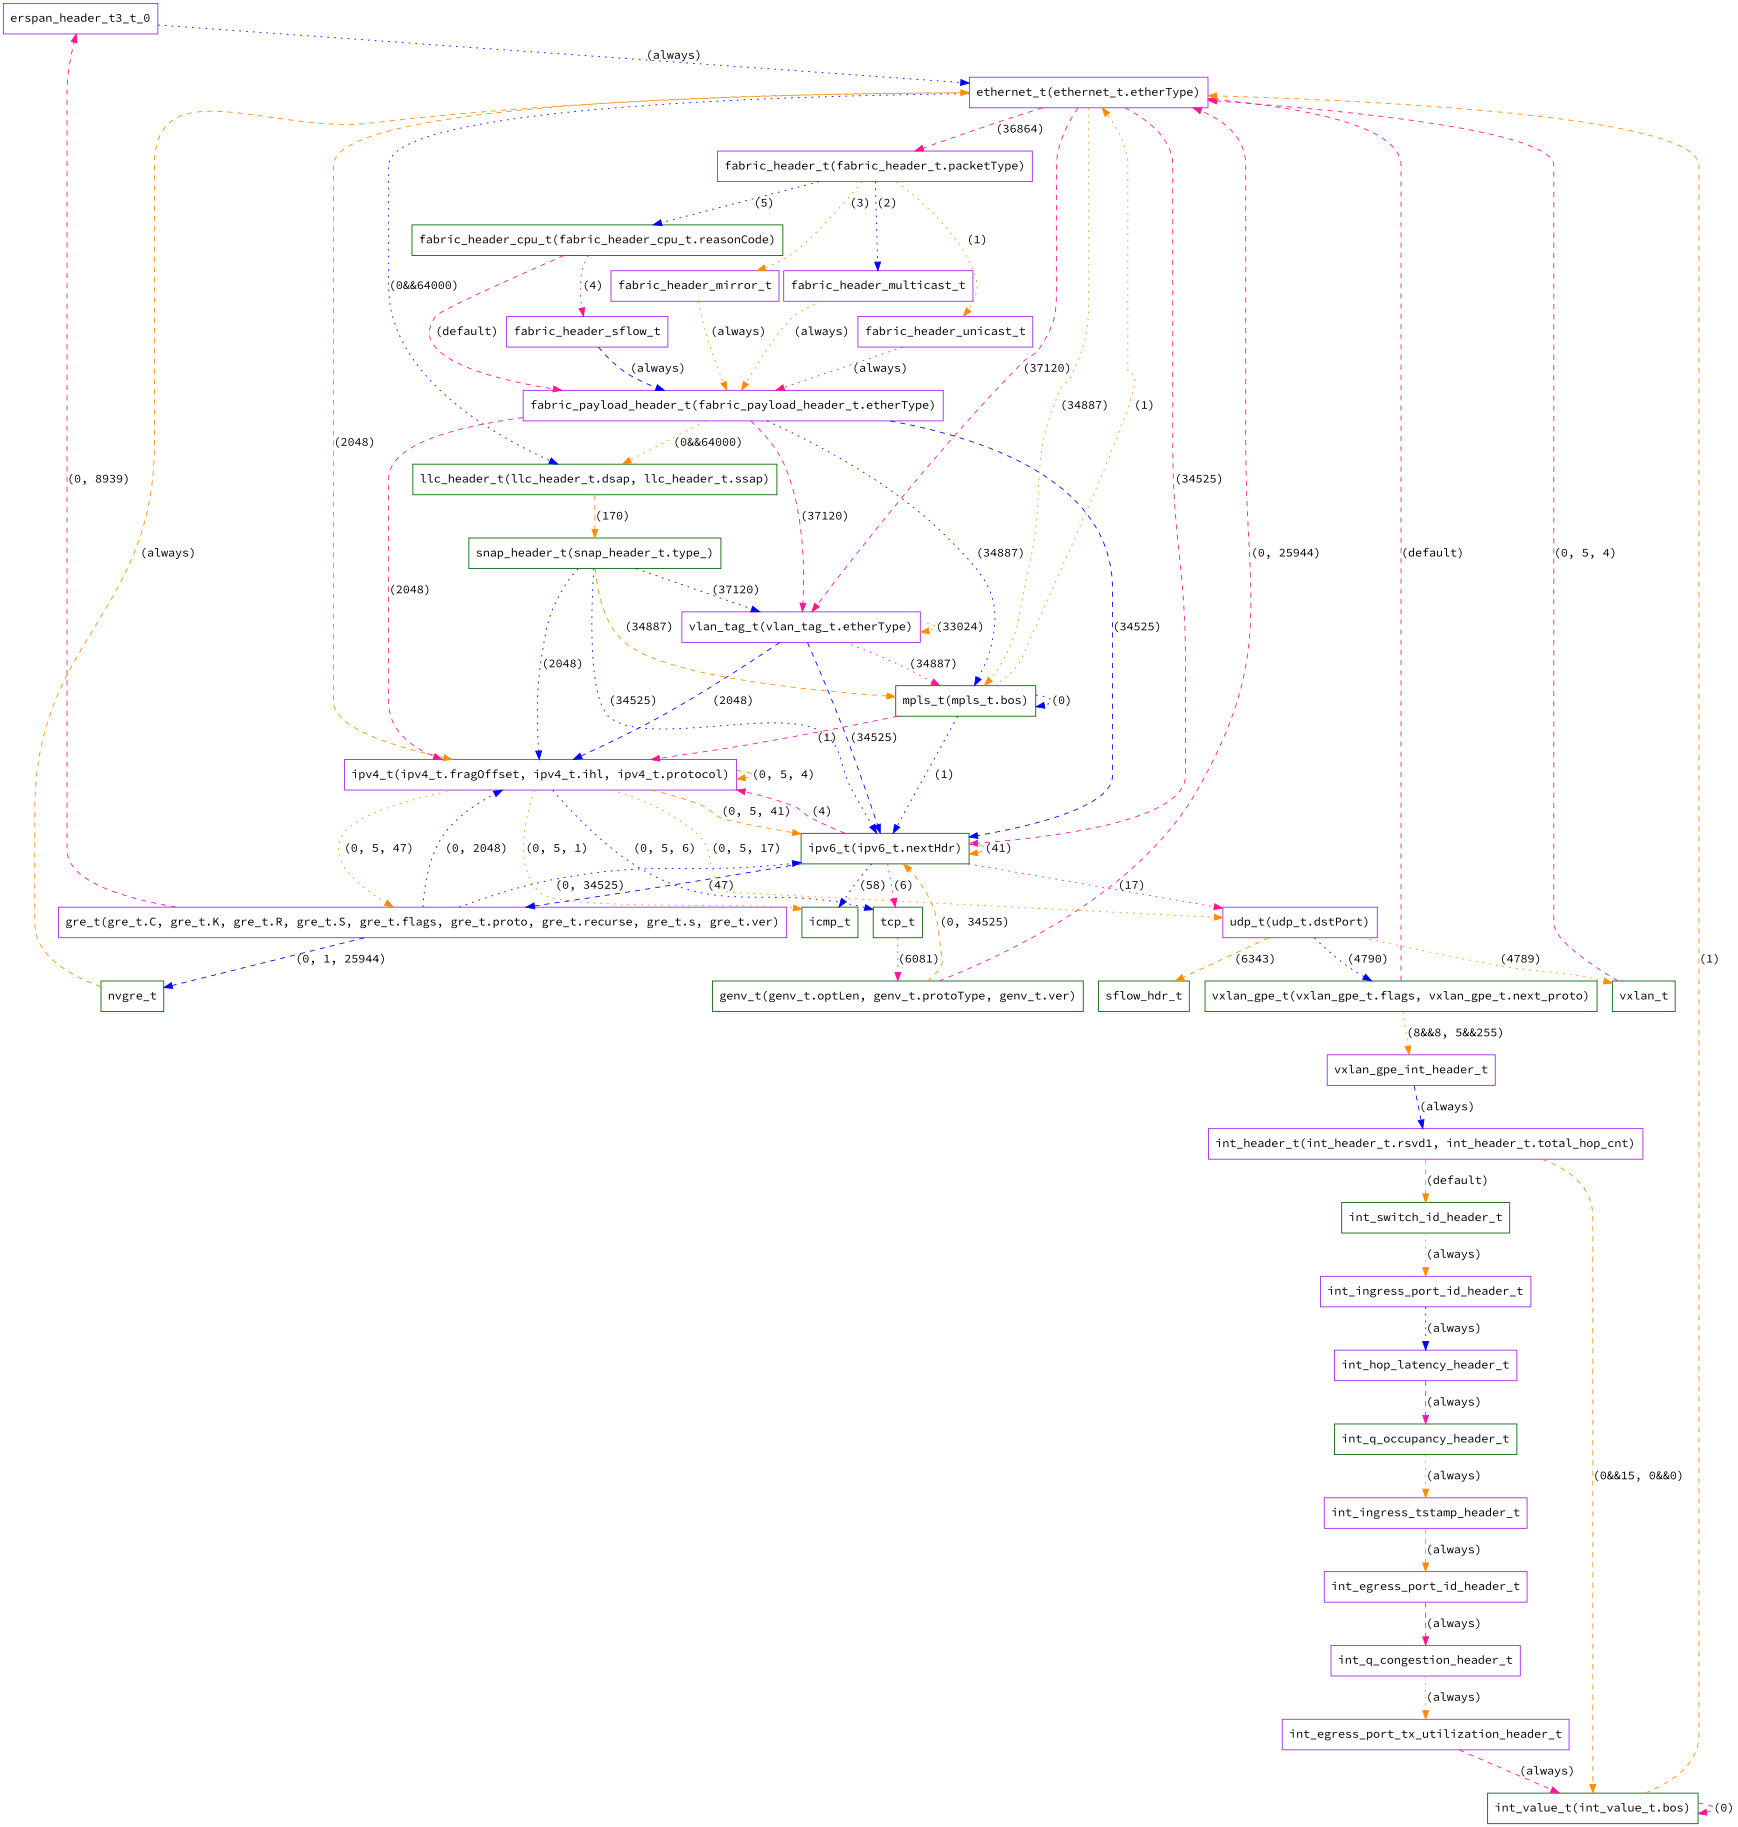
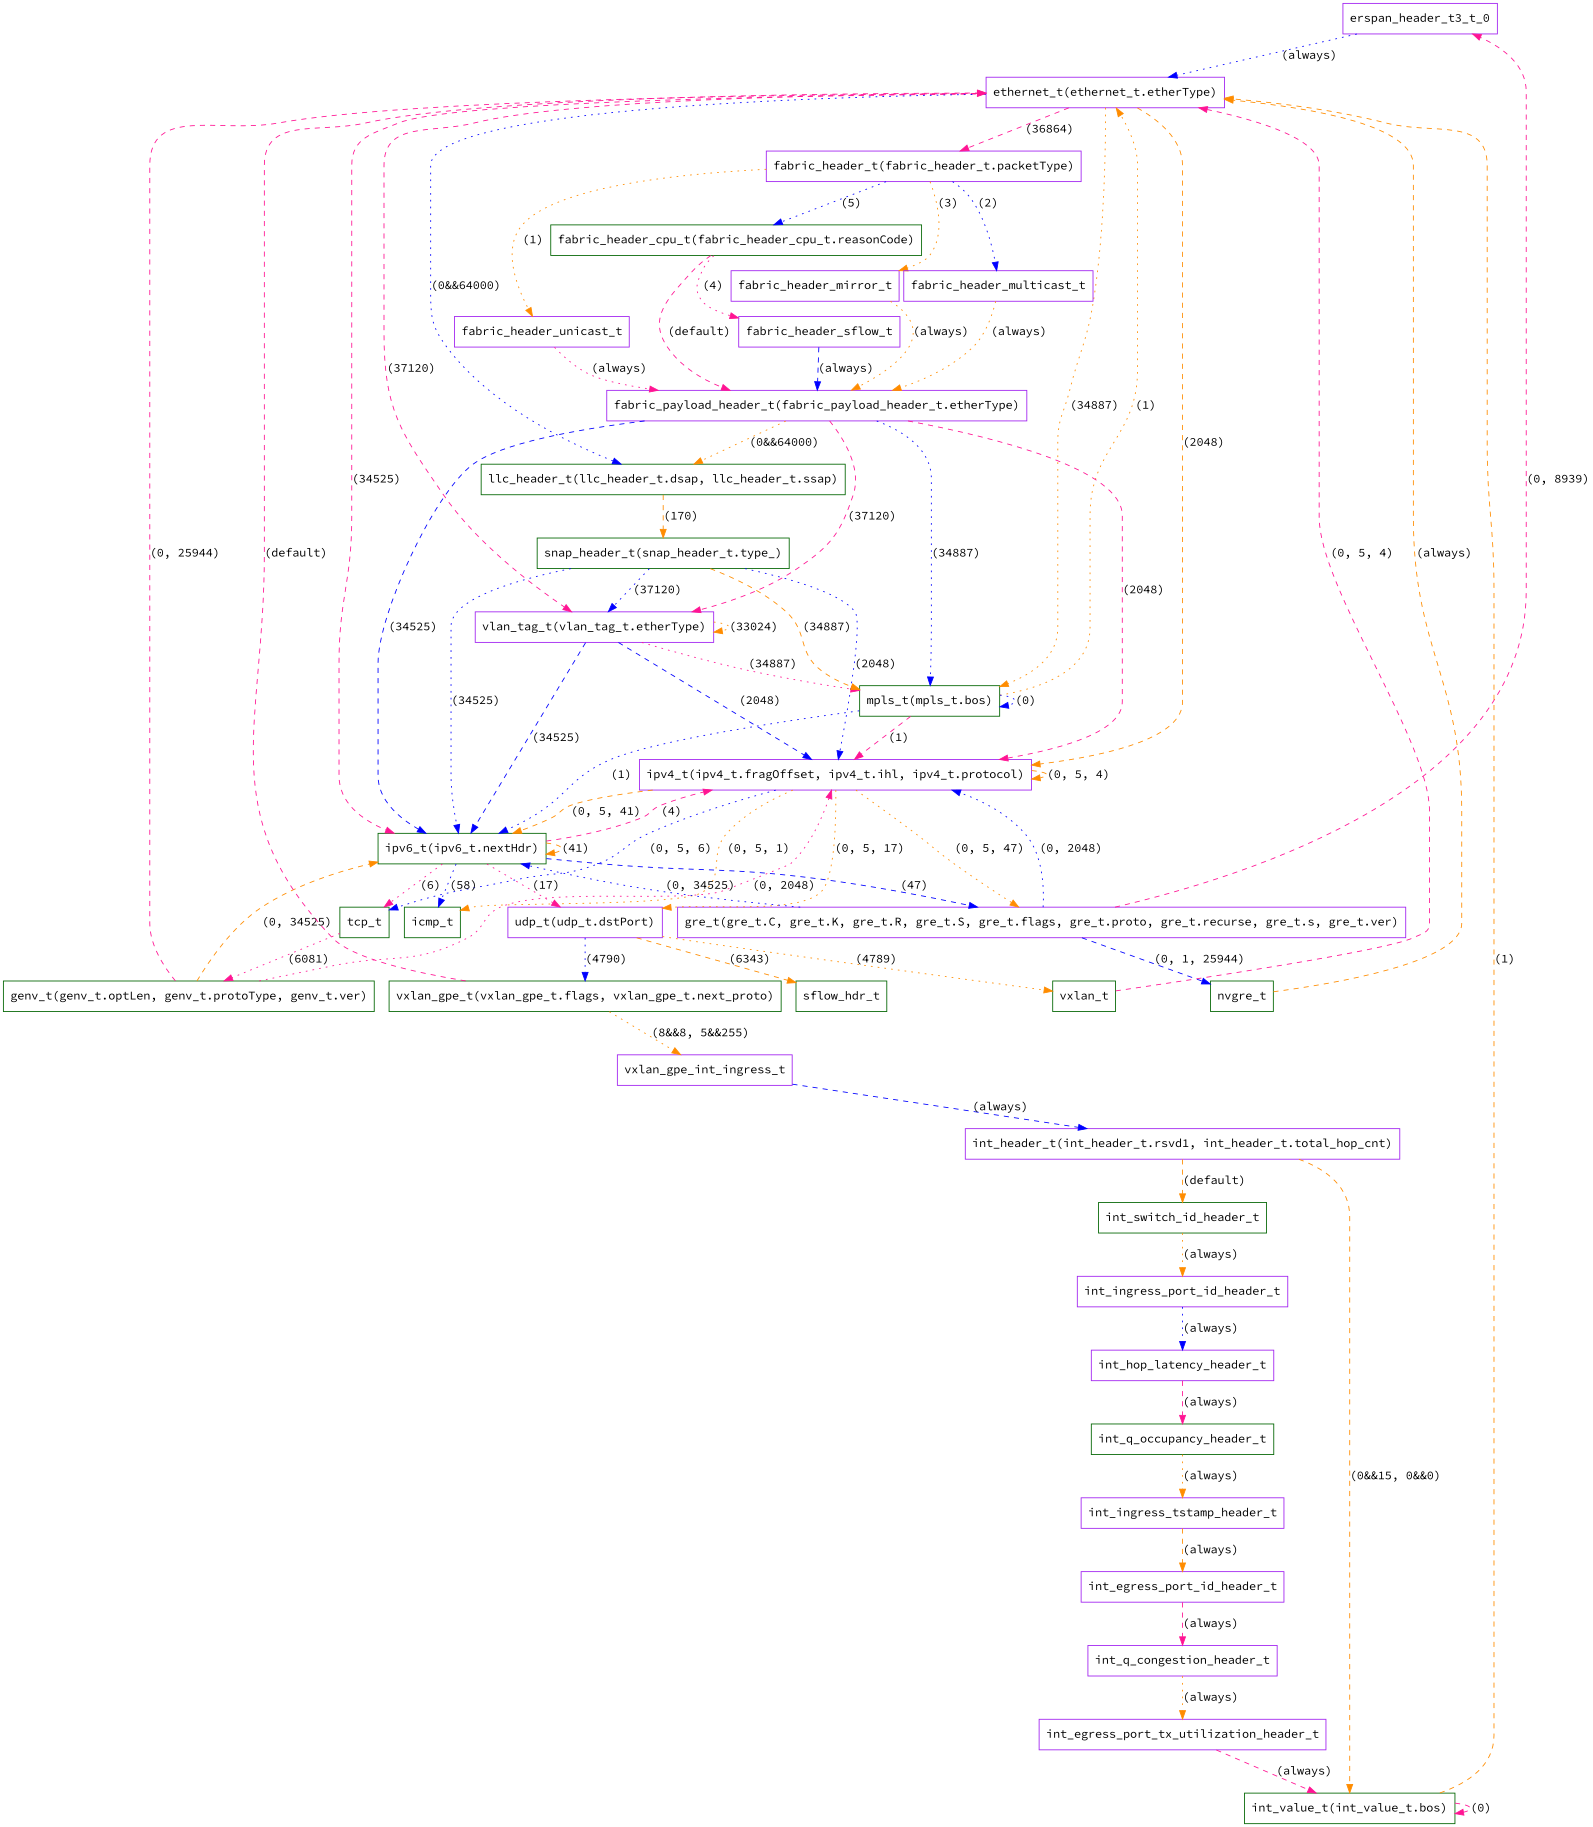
  digraph {
    fontname="Source Code Pro"
    node [color=purple fontname="Source Code Pro" shape=rectangle]
    edge [color=darkorange fontname="Source Code Pro" shape=rectangle style=dotted]
    n1 [label=erspan_header_t3_t_0]
    n2 [label="ethernet_t(ethernet_t.etherType)"]
    n3 [label="fabric_header_t(fabric_header_t.packetType)"]
    n4 [label="ipv4_t(ipv4_t.fragOffset, ipv4_t.ihl, ipv4_t.protocol)"]
    n5 [color=darkgreen label="ipv6_t(ipv6_t.nextHdr)"]
    n6 [color=darkgreen label="llc_header_t(llc_header_t.dsap, llc_header_t.ssap)"]
    n7 [color=darkgreen label="mpls_t(mpls_t.bos)"]
    n8 [label="vlan_tag_t(vlan_tag_t.etherType)"]
    n9 [color=darkgreen label="fabric_header_cpu_t(fabric_header_cpu_t.reasonCode)"]
    n10 [label=fabric_header_mirror_t]
    n11 [label=fabric_header_multicast_t]
    n12 [label=fabric_header_unicast_t]
    n13 [label="gre_t(gre_t.C, gre_t.K, gre_t.R, gre_t.S, gre_t.flags, gre_t.proto, gre_t.recurse, gre_t.s, gre_t.ver)"]
    n14 [color=darkgreen label=icmp_t]
    n15 [color=darkgreen label=tcp_t]
    n16 [label="udp_t(udp_t.dstPort)"]
    n17 [color=darkgreen label="snap_header_t(snap_header_t.type_)"]
    n18 [label=fabric_header_sflow_t]
    n19 [label="fabric_payload_header_t(fabric_payload_header_t.etherType)"]
    n20 [color=darkgreen label=nvgre_t]
    n21 [color=darkgreen label="genv_t(genv_t.optLen, genv_t.protoType, genv_t.ver)"]
    n22 [color=darkgreen label=sflow_hdr_t]
    n23 [color=darkgreen label="vxlan_gpe_t(vxlan_gpe_t.flags, vxlan_gpe_t.next_proto)"]
    n24 [color=darkgreen label=vxlan_t]
    n25 [label=int_egress_port_id_header_t]
    n26 [label=int_q_congestion_header_t]
    n27 [label=int_egress_port_tx_utilization_header_t]
    n28 [color=darkgreen label="int_value_t(int_value_t.bos)"]
    n29 [label="int_header_t(int_header_t.rsvd1, int_header_t.total_hop_cnt)"]
    n30 [color=darkgreen label=int_switch_id_header_t]
    n31 [label=int_ingress_port_id_header_t]
    n32 [label=int_hop_latency_header_t]
    n33 [color=darkgreen label=int_q_occupancy_header_t]
    n34 [label=int_ingress_tstamp_header_t]
-   n35 [label=vxlan_gpe_int_header_t]
+   n35 [label=vxlan_gpe_int_ingress_t]
    n1 -> n2 [color=blue label="(always)"]
    n2 -> n3 [color=deeppink label="(36864)" style=dashed]
    n2 -> n4 [label="(2048)" style=dashed]
    n2 -> n5 [color=deeppink label="(34525)" style=dashed]
    n2 -> n6 [color=blue label="(0&&64000)"]
    n2 -> n7 [label="(34887)"]
    n2 -> n8 [color=deeppink label="(37120)" style=dashed]
    n3 -> n9 [color=blue label="(5)"]
    n3 -> n10 [label="(3)"]
    n3 -> n11 [color=blue label="(2)"]
    n3 -> n12 [label="(1)"]
    n4 -> n4 [label="(0, 5, 4)" style=dashed]
    n4 -> n5 [label="(0, 5, 41)" style=dashed]
    n4 -> n13 [label="(0, 5, 47)"]
    n4 -> n14 [label="(0, 5, 1)"]
    n4 -> n15 [color=blue label="(0, 5, 6)"]
    n4 -> n16 [label="(0, 5, 17)"]
    n5 -> n4 [color=deeppink label="(4)" style=dashed]
    n5 -> n5 [label="(41)" style=dashed]
    n5 -> n13 [color=blue label="(47)" style=dashed]
    n5 -> n14 [color=blue label="(58)"]
    n5 -> n15 [color=deeppink label="(6)"]
    n5 -> n16 [color=deeppink label="(17)"]
    n6 -> n17 [label="(170)" style=dashed]
    n7 -> n2 [label="(1)"]
    n7 -> n4 [color=deeppink label="(1)" style=dashed]
    n7 -> n5 [color=blue label="(1)"]
    n7 -> n7 [color=blue label="(0)"]
    n8 -> n4 [color=blue label="(2048)" style=dashed]
    n8 -> n5 [color=blue label="(34525)" style=dashed]
    n8 -> n7 [color=deeppink label="(34887)"]
    n8 -> n8 [label="(33024)"]
    n9 -> n18 [color=deeppink label="(4)"]
    n9 -> n19 [color=deeppink label="(default)" style=dashed]
    n10 -> n19 [label="(always)"]
    n11 -> n19 [label="(always)"]
    n12 -> n19 [color=deeppink label="(always)"]
    n13 -> n1 [color=deeppink label="(0, 8939)" style=dashed]
    n13 -> n4 [color=blue label="(0, 2048)"]
    n13 -> n5 [color=blue label="(0, 34525)"]
    n13 -> n20 [color=blue label="(0, 1, 25944)" style=dashed]
    n15 -> n21 [color=deeppink label="(6081)"]
    n16 -> n22 [label="(6343)" style=dashed]
    n16 -> n23 [color=blue label="(4790)"]
    n16 -> n24 [label="(4789)"]
    n17 -> n4 [color=blue label="(2048)"]
    n17 -> n5 [color=blue label="(34525)"]
    n17 -> n7 [label="(34887)" style=dashed]
    n17 -> n8 [color=blue label="(37120)"]
    n18 -> n19 [color=blue label="(always)" style=dashed]
    n19 -> n4 [color=deeppink label="(2048)" style=dashed]
    n19 -> n5 [color=blue label="(34525)" style=dashed]
    n19 -> n6 [label="(0&&64000)"]
    n19 -> n7 [color=blue label="(34887)"]
    n19 -> n8 [color=deeppink label="(37120)" style=dashed]
    n20 -> n2 [label="(always)" style=dashed]
    n21 -> n2 [color=deeppink label="(0, 25944)" style=dashed]
+   n21 -> n4 [color=deeppink label="(0, 2048)"]
    n21 -> n5 [label="(0, 34525)" style=dashed]
    n23 -> n2 [color=deeppink label="(default)" style=dashed]
    n23 -> n35 [label="(8&&8, 5&&255)"]
    n24 -> n2 [color=deeppink label="(0, 5, 4)" style=dashed]
    n25 -> n26 [color=deeppink label="(always)" style=dashed]
    n26 -> n27 [label="(always)"]
    n27 -> n28 [color=deeppink label="(always)" style=dashed]
    n28 -> n2 [label="(1)" style=dashed]
    n28 -> n28 [color=deeppink label="(0)" style=dashed]
    n29 -> n28 [label="(0&&15, 0&&0)" style=dashed]
    n29 -> n30 [label="(default)" style=dashed]
    n30 -> n31 [label="(always)"]
    n31 -> n32 [color=blue label="(always)"]
    n32 -> n33 [color=deeppink label="(always)" style=dashed]
    n33 -> n34 [label="(always)"]
    n34 -> n25 [label="(always)" style=dashed]
    n35 -> n29 [color=blue label="(always)" style=dashed]
  }
